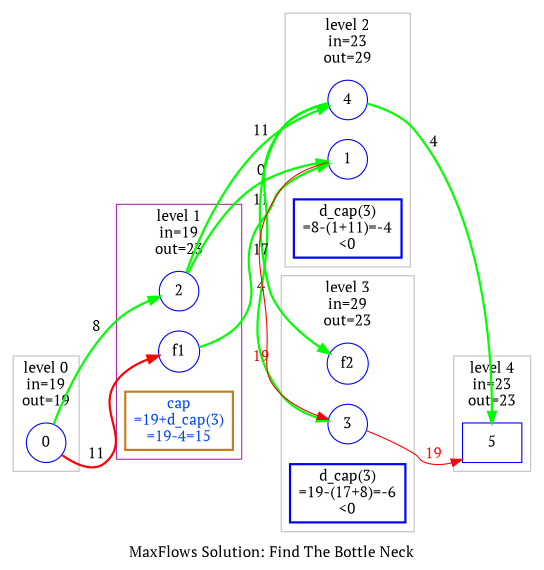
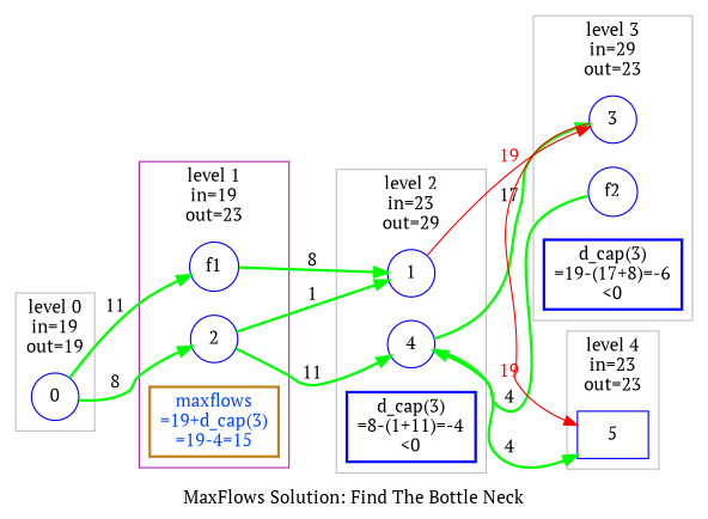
  digraph {
    fontname="PT Serif"
    label="MaxFlows Solution: Find The Bottle Neck"
    rankdir=LR
    node [color=blue fontname="PT Serif" shape=circle]
    edge [color=green fontname="PT Serif" penwidth=2 weight=0]
    0
    2
    f1
-   n4 [color="#c2801e" fontcolor="#0044ff" label="cap\n=19+d_cap(3)\n=19-4=15" shape=box style=bold]
+   n4 [color="#c2801e" fontcolor="#0044ff" label="maxflows\n=19+d_cap(3)\n=19-4=15" shape=box style=bold]
    4
    1
    n7 [label="d_cap(3)\n=8-(1+11)=-4\n<0" shape=box style=bold]
    f2
    3
    n10 [label="d_cap(3)\n=19-(17+8)=-6\n<0" shape=box style=bold]
    5 [shape=box]
    subgraph cluster_1 {
      color=gray
      label="level 0\nin=19\nout=19"
      subgraph sub_2 {
        color=gray
        label="level 0\nin=19\nout=19"
        rank=same
        0
      }
    }
    subgraph cluster_3 {
      color="#ab2baf"
      label="level 1\nin=19\nout=23"
      n4
      subgraph sub_4 {
        color="#ab2baf"
        label="level 1\nin=19\nout=23"
        rank=same
        2
        f1
      }
    }
    subgraph cluster_5 {
      color=gray
      label="level 2\nin=23\nout=29"
      n7
      subgraph sub_6 {
        color=gray
        label="level 2\nin=23\nout=29"
        rank=same
        4
        1
      }
    }
    subgraph cluster_7 {
      color=gray
      label="level 3\nin=29\nout=23"
      n10
      subgraph sub_8 {
        color=gray
        label="level 3\nin=29\nout=23"
        rank=same
        f2
        3
      }
    }
    subgraph cluster_9 {
      color=gray
      label="level 4\nin=23\nout=23"
      subgraph sub_10 {
        color=gray
        label="level 4\nin=23\nout=23"
        rank=same
        5
      }
    }
    0 -> 2 [label=8]
-   0 -> f1 [color=red label=11]
+   0 -> f1 [label=11]
    2 -> 4 [label=11]
-   2 -> 1 [label=0]
-   f1 -> 1 [label=11]
-   4 -> f2 [label=4]
+   2 -> 1 [label=1]
+   f1 -> 1 [label=8]
+   f2 -> 4 [label=4]
    4 -> 3 [label=17]
    4 -> 5 [label=4]
    1 -> 3 [color=red fontcolor=red label=19 penwidth=1]
    3 -> 5 [color=red fontcolor=red label=19 penwidth=1]
  }
